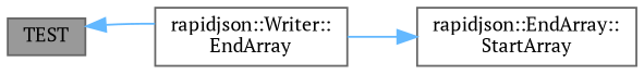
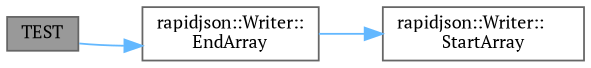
  digraph {
    fontname="PT Serif"
    rankdir=LR
    node [color=grey40 fillcolor=white fontname="PT Serif" fontsize=10 shape=box style=filled]
    edge [color=steelblue1 fontname="PT Serif" fontsize=10 labelfontname=Helvetica labelfontsize=10 style=solid]
    n1 [color=gray40 fillcolor=grey60 fontcolor=black height=0.2 label=TEST width=0.4]
    n2 [height=0.2 label="rapidjson::Writer::\lEndArray" width=0.4]
-   n3 [height=0.2 label="rapidjson::EndArray::\lStartArray" width=0.4]
-   n2 -> n1
+   n3 [height=0.2 label="rapidjson::Writer::\lStartArray" width=0.4]
+   n1 -> n2
    n2 -> n3
  }
